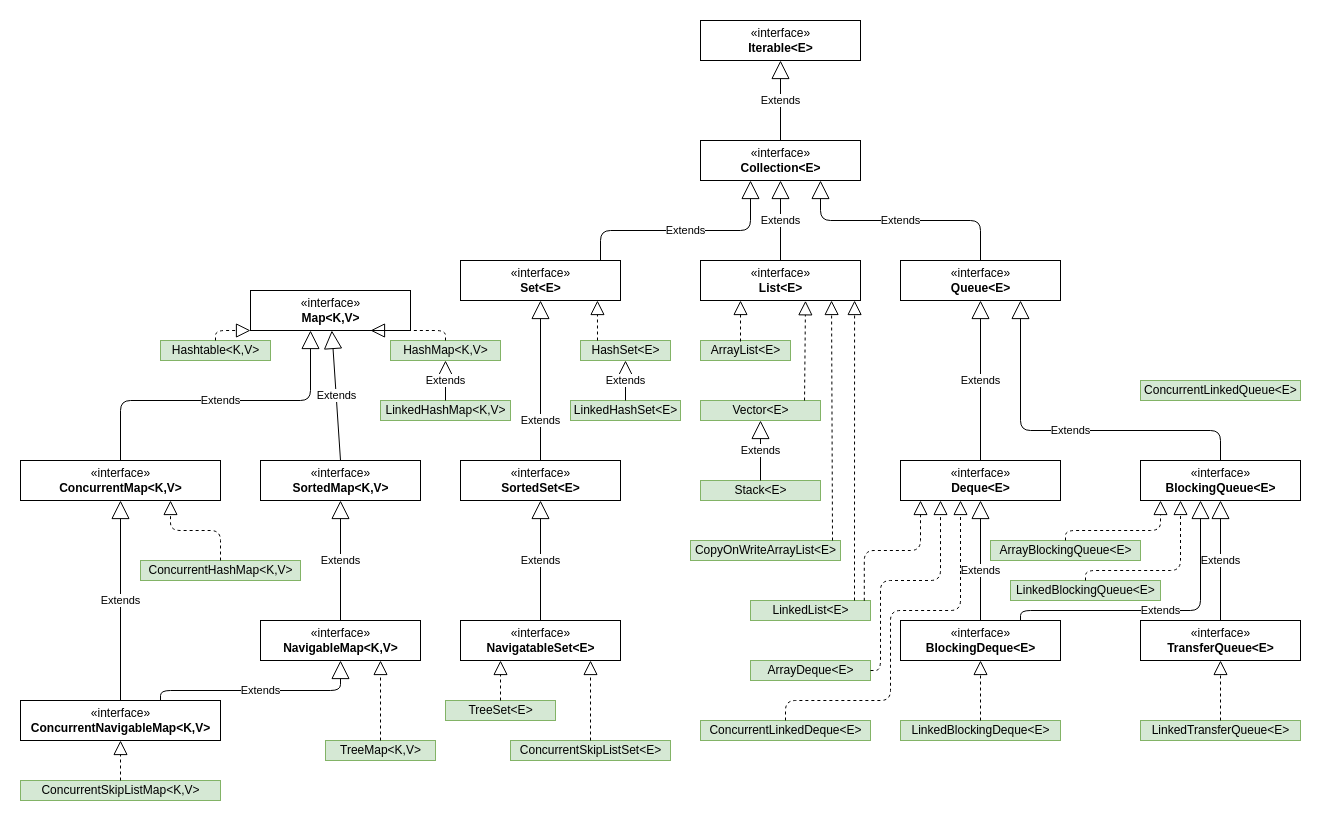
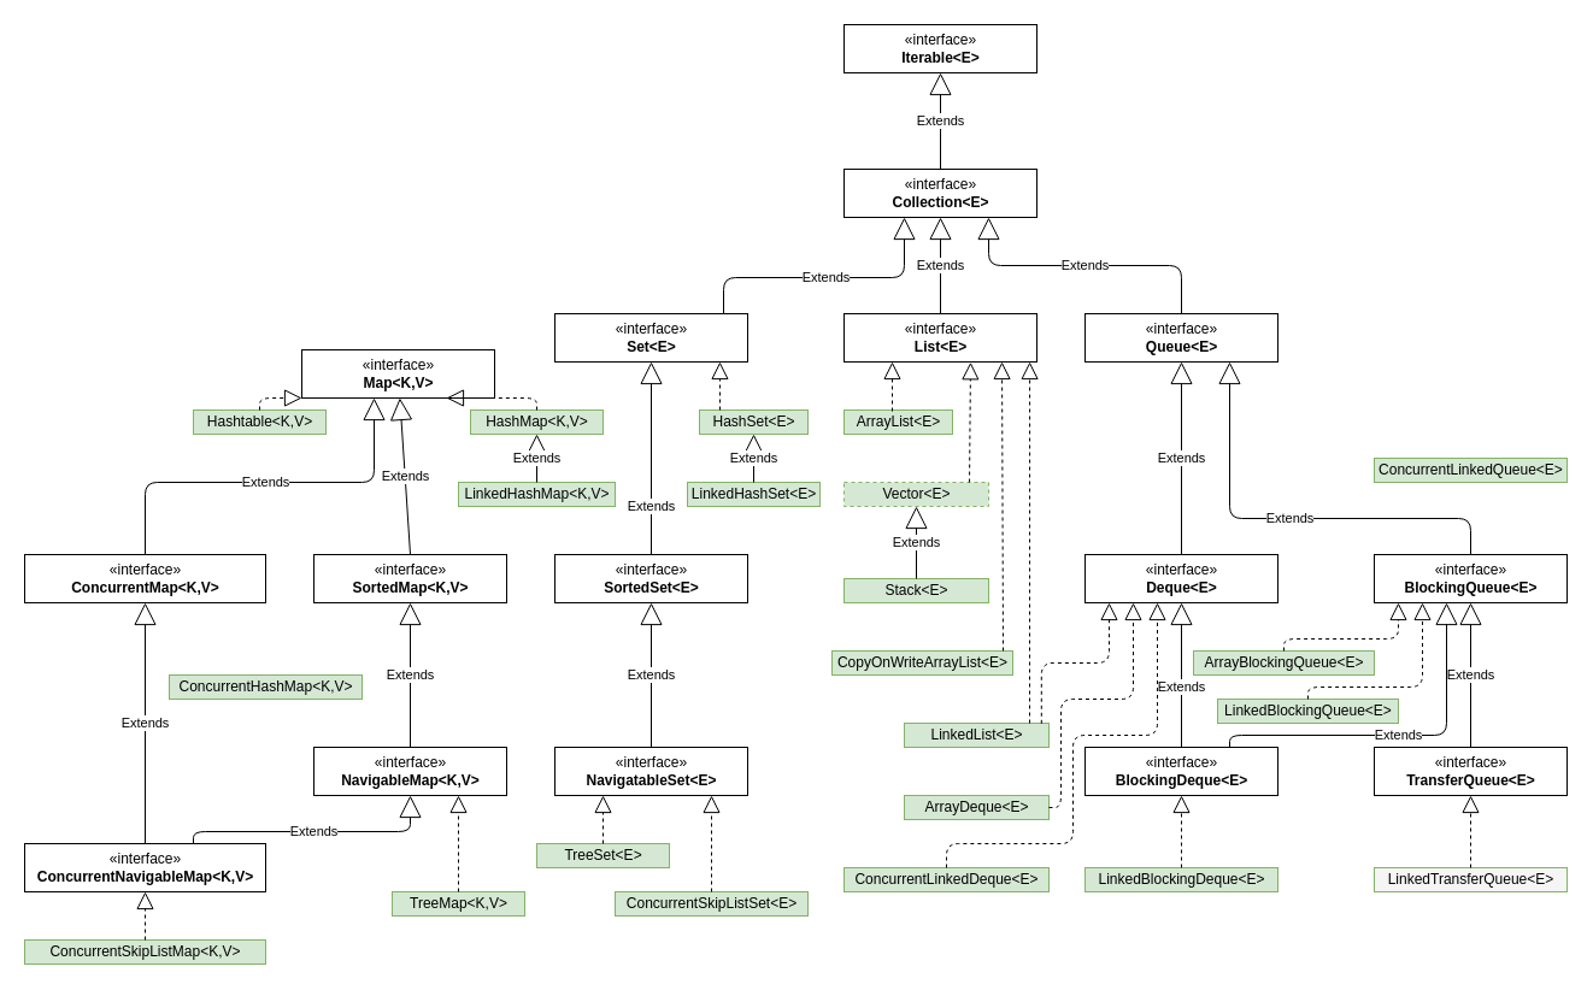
  <mxCell id="0" />
  <mxCell id="1" parent="0" />
  <mxCell id="2" value="«interface»&lt;br&gt;&lt;b&gt;Iterable&amp;lt;E&amp;gt;&lt;br&gt;&lt;/b&gt;" style="html=1;" parent="1" vertex="1"><mxGeometry x="700" y="20" width="160" height="40" as="geometry" /></mxCell>
  <mxCell id="3" value="«interface»&lt;br&gt;&lt;b&gt;Collection&amp;lt;E&amp;gt;&lt;/b&gt;" style="html=1;" parent="1" vertex="1"><mxGeometry x="700" y="140" width="160" height="40" as="geometry" /></mxCell>
  <mxCell id="4" value="«interface»&lt;br&gt;&lt;b&gt;Map&amp;lt;K,V&amp;gt;&lt;/b&gt;" style="html=1;" parent="1" vertex="1"><mxGeometry x="250" y="290" width="160" height="40" as="geometry" /></mxCell>
  <mxCell id="5" value="«interface»&lt;br&gt;&lt;b&gt;Set&amp;lt;E&amp;gt;&lt;/b&gt;" style="html=1;" parent="1" vertex="1"><mxGeometry x="460" y="260" width="160" height="40" as="geometry" /></mxCell>
  <mxCell id="6" value="«interface»&lt;br&gt;&lt;b&gt;List&amp;lt;E&amp;gt;&lt;/b&gt;" style="html=1;" parent="1" vertex="1"><mxGeometry x="700" y="260" width="160" height="40" as="geometry" /></mxCell>
  <mxCell id="7" value="«interface»&lt;br&gt;&lt;b&gt;Queue&amp;lt;E&amp;gt;&lt;/b&gt;" style="html=1;" parent="1" vertex="1"><mxGeometry x="900" y="260" width="160" height="40" as="geometry" /></mxCell>
  <mxCell id="8" value="Extends" style="endArrow=block;endSize=16;endFill=0;html=1;" parent="1" source="6" target="3" edge="1"><mxGeometry width="160" relative="1" as="geometry"><mxPoint x="770" y="360" as="sourcePoint" /><mxPoint x="930" y="360" as="targetPoint" /></mxGeometry></mxCell>
  <mxCell id="9" value="Extends" style="endArrow=block;endSize=16;endFill=0;html=1;entryX=0.5;entryY=1;entryDx=0;entryDy=0;" parent="1" source="3" target="2" edge="1"><mxGeometry width="160" relative="1" as="geometry"><mxPoint x="800" y="160" as="sourcePoint" /><mxPoint x="930" y="360" as="targetPoint" /></mxGeometry></mxCell>
  <mxCell id="10" value="Extends" style="endArrow=block;endSize=16;endFill=0;html=1;edgeStyle=orthogonalEdgeStyle;" parent="1" source="5" target="3" edge="1"><mxGeometry width="160" relative="1" as="geometry"><mxPoint x="560" y="370" as="sourcePoint" /><mxPoint x="740" y="210" as="targetPoint" /><Array as="points"><mxPoint x="600" y="230" /><mxPoint x="750" y="230" /></Array></mxGeometry></mxCell>
  <mxCell id="11" value="Extends" style="endArrow=block;endSize=16;endFill=0;html=1;exitX=0.5;exitY=0;exitDx=0;exitDy=0;edgeStyle=orthogonalEdgeStyle;entryX=0.75;entryY=1;entryDx=0;entryDy=0;" parent="1" source="7" target="3" edge="1"><mxGeometry width="160" relative="1" as="geometry"><mxPoint x="560" y="370" as="sourcePoint" /><mxPoint x="720" y="370" as="targetPoint" /></mxGeometry></mxCell>
  <mxCell id="12" value="«interface»&lt;br&gt;&lt;b&gt;ConcurrentMap&amp;lt;K,V&amp;gt;&lt;/b&gt;" style="html=1;" parent="1" vertex="1"><mxGeometry x="20" y="460" width="200" height="40" as="geometry" /></mxCell>
  <mxCell id="13" value="«interface»&lt;br&gt;&lt;b&gt;SortedMap&amp;lt;K,V&amp;gt;&lt;/b&gt;" style="html=1;" parent="1" vertex="1"><mxGeometry x="260" y="460" width="160" height="40" as="geometry" /></mxCell>
  <mxCell id="14" value="«interface»&lt;br&gt;&lt;b&gt;ConcurrentNavigableMap&amp;lt;K,V&amp;gt;&lt;/b&gt;" style="html=1;" parent="1" vertex="1"><mxGeometry x="20" y="700" width="200" height="40" as="geometry" /></mxCell>
  <mxCell id="15" value="«interface»&lt;br&gt;&lt;b&gt;NavigableMap&amp;lt;K,V&amp;gt;&lt;/b&gt;" style="html=1;" parent="1" vertex="1"><mxGeometry x="260" y="620" width="160" height="40" as="geometry" /></mxCell>
  <mxCell id="16" value="Extends" style="endArrow=block;endSize=16;endFill=0;html=1;exitX=0.5;exitY=0;exitDx=0;exitDy=0;" parent="1" source="13" target="4" edge="1"><mxGeometry width="160" relative="1" as="geometry"><mxPoint x="520" y="410" as="sourcePoint" /><mxPoint x="680" y="410" as="targetPoint" /></mxGeometry></mxCell>
  <mxCell id="17" value="Extends" style="endArrow=block;endSize=16;endFill=0;html=1;edgeStyle=orthogonalEdgeStyle;" parent="1" source="12" target="4" edge="1"><mxGeometry width="160" relative="1" as="geometry"><mxPoint x="350" y="470" as="sourcePoint" /><mxPoint x="350" y="350" as="targetPoint" /><Array as="points"><mxPoint x="120" y="400" /><mxPoint x="310" y="400" /></Array></mxGeometry></mxCell>
  <mxCell id="18" value="Extends" style="endArrow=block;endSize=16;endFill=0;html=1;exitX=0.5;exitY=0;exitDx=0;exitDy=0;" parent="1" source="15" target="13" edge="1"><mxGeometry width="160" relative="1" as="geometry"><mxPoint x="520" y="410" as="sourcePoint" /><mxPoint x="680" y="410" as="targetPoint" /></mxGeometry></mxCell>
  <mxCell id="19" value="Extends" style="endArrow=block;endSize=16;endFill=0;html=1;" parent="1" source="14" target="12" edge="1"><mxGeometry width="160" relative="1" as="geometry"><mxPoint x="520" y="410" as="sourcePoint" /><mxPoint x="680" y="410" as="targetPoint" /></mxGeometry></mxCell>
  <mxCell id="20" value="Extends" style="endArrow=block;endSize=16;endFill=0;html=1;edgeStyle=orthogonalEdgeStyle;" parent="1" source="14" target="15" edge="1"><mxGeometry width="160" relative="1" as="geometry"><mxPoint x="520" y="410" as="sourcePoint" /><mxPoint x="680" y="410" as="targetPoint" /><Array as="points"><mxPoint x="160" y="690" /><mxPoint x="340" y="690" /></Array></mxGeometry></mxCell>
  <mxCell id="21" value="«interface»&lt;br&gt;&lt;b&gt;SortedSet&amp;lt;E&amp;gt;&lt;/b&gt;" style="html=1;" parent="1" vertex="1"><mxGeometry x="460" y="460" width="160" height="40" as="geometry" /></mxCell>
  <mxCell id="22" value="«interface»&lt;br&gt;&lt;b&gt;NavigatableSet&amp;lt;E&amp;gt;&lt;/b&gt;" style="html=1;" parent="1" vertex="1"><mxGeometry x="460" y="620" width="160" height="40" as="geometry" /></mxCell>
  <mxCell id="23" value="Extends" style="endArrow=block;endSize=16;endFill=0;html=1;" parent="1" source="21" target="5" edge="1"><mxGeometry x="-0.5" width="160" relative="1" as="geometry"><mxPoint x="350" y="470" as="sourcePoint" /><mxPoint x="350" y="350" as="targetPoint" /><mxPoint as="offset" /></mxGeometry></mxCell>
  <mxCell id="24" value="Extends" style="endArrow=block;endSize=16;endFill=0;html=1;" parent="1" source="22" target="21" edge="1"><mxGeometry width="160" relative="1" as="geometry"><mxPoint x="360" y="480" as="sourcePoint" /><mxPoint x="360" y="360" as="targetPoint" /></mxGeometry></mxCell>
  <mxCell id="25" value="«interface»&lt;br&gt;&lt;b&gt;Deque&amp;lt;E&amp;gt;&lt;/b&gt;" style="html=1;" parent="1" vertex="1"><mxGeometry x="900" y="460" width="160" height="40" as="geometry" /></mxCell>
  <mxCell id="26" value="«interface»&lt;br&gt;&lt;b&gt;BlockingDeque&amp;lt;E&amp;gt;&lt;/b&gt;" style="html=1;" parent="1" vertex="1"><mxGeometry x="900" y="620" width="160" height="40" as="geometry" /></mxCell>
  <mxCell id="27" value="«interface»&lt;br&gt;&lt;b&gt;BlockingQueue&amp;lt;E&amp;gt;&lt;/b&gt;" style="html=1;" parent="1" vertex="1"><mxGeometry x="1140" y="460" width="160" height="40" as="geometry" /></mxCell>
  <mxCell id="28" value="«interface»&lt;br&gt;&lt;b&gt;TransferQueue&amp;lt;E&amp;gt;&lt;/b&gt;" style="html=1;" parent="1" vertex="1"><mxGeometry x="1140" y="620" width="160" height="40" as="geometry" /></mxCell>
  <mxCell id="29" value="Extends" style="endArrow=block;endSize=16;endFill=0;html=1;" parent="1" source="25" target="7" edge="1"><mxGeometry width="160" relative="1" as="geometry"><mxPoint x="590" y="470" as="sourcePoint" /><mxPoint x="590" y="350" as="targetPoint" /></mxGeometry></mxCell>
  <mxCell id="30" value="Extends" style="endArrow=block;endSize=16;endFill=0;html=1;" parent="1" source="26" target="25" edge="1"><mxGeometry x="-0.167" width="160" relative="1" as="geometry"><mxPoint x="990" y="470" as="sourcePoint" /><mxPoint x="990" y="480" as="targetPoint" /><mxPoint as="offset" /></mxGeometry></mxCell>
  <mxCell id="31" value="Extends" style="endArrow=block;endSize=16;endFill=0;html=1;entryX=0.75;entryY=1;entryDx=0;entryDy=0;edgeStyle=orthogonalEdgeStyle;" parent="1" source="27" target="7" edge="1"><mxGeometry width="160" relative="1" as="geometry"><mxPoint x="990" y="630" as="sourcePoint" /><mxPoint x="990" y="510" as="targetPoint" /><Array as="points"><mxPoint x="1220" y="430" /><mxPoint x="1020" y="430" /></Array></mxGeometry></mxCell>
  <mxCell id="32" value="Extends" style="endArrow=block;endSize=16;endFill=0;html=1;" parent="1" source="28" target="27" edge="1"><mxGeometry width="160" relative="1" as="geometry"><mxPoint x="1030" y="470" as="sourcePoint" /><mxPoint x="1030" y="350" as="targetPoint" /></mxGeometry></mxCell>
  <mxCell id="33" value="Extends" style="endArrow=block;endSize=16;endFill=0;html=1;edgeStyle=orthogonalEdgeStyle;" parent="1" source="26" target="27" edge="1"><mxGeometry width="160" relative="1" as="geometry"><mxPoint x="790" y="590" as="sourcePoint" /><mxPoint x="950" y="590" as="targetPoint" /><Array as="points"><mxPoint x="1020" y="610" /><mxPoint x="1200" y="610" /></Array></mxGeometry></mxCell>
  <mxCell id="34" value="ArrayList&amp;lt;E&amp;gt;" style="html=1;fillColor=#d5e8d4;strokeColor=#82b366;" parent="1" vertex="1"><mxGeometry x="700" y="340" width="90" height="20" as="geometry" /></mxCell>
  <mxCell id="35" value="" style="endArrow=block;dashed=1;endFill=0;endSize=12;html=1;entryX=0.25;entryY=1;entryDx=0;entryDy=0;" parent="1" target="6" edge="1"><mxGeometry width="160" relative="1" as="geometry"><mxPoint x="740" y="341" as="sourcePoint" /><mxPoint x="720" y="370" as="targetPoint" /></mxGeometry></mxCell>
- <mxCell id="36" value="Vector&amp;lt;E&amp;gt;" style="html=1;fillColor=#d5e8d4;strokeColor=#82b366;" parent="1" vertex="1"><mxGeometry x="700" y="400" width="120" height="20" as="geometry" /></mxCell>
+ <mxCell id="36" value="Vector&amp;lt;E&amp;gt;" style="html=1;fillColor=#d5e8d4;strokeColor=#82b366;dashed=1;" parent="1" vertex="1"><mxGeometry x="700" y="400" width="120" height="20" as="geometry" /></mxCell>
  <mxCell id="37" value="Stack&amp;lt;E&amp;gt;" style="html=1;fillColor=#d5e8d4;strokeColor=#82b366;" parent="1" vertex="1"><mxGeometry x="700" y="480" width="120" height="20" as="geometry" /></mxCell>
  <mxCell id="38" value="Extends" style="endArrow=block;endSize=16;endFill=0;html=1;" parent="1" source="37" target="36" edge="1"><mxGeometry width="160" relative="1" as="geometry"><mxPoint x="560" y="410" as="sourcePoint" /><mxPoint x="720" y="410" as="targetPoint" /><mxPoint as="offset" /></mxGeometry></mxCell>
  <mxCell id="39" value="CopyOnWriteArrayList&amp;lt;E&amp;gt;" style="html=1;fillColor=#d5e8d4;strokeColor=#82b366;" parent="1" vertex="1"><mxGeometry x="690" y="540" width="150" height="20" as="geometry" /></mxCell>
  <mxCell id="40" value="LinkedList&amp;lt;E&amp;gt;" style="html=1;fillColor=#d5e8d4;strokeColor=#82b366;" parent="1" vertex="1"><mxGeometry x="750" y="600" width="120" height="20" as="geometry" /></mxCell>
  <mxCell id="41" value="" style="endArrow=block;dashed=1;endFill=0;endSize=12;html=1;entryX=0.565;entryY=1.007;entryDx=0;entryDy=0;entryPerimeter=0;exitX=0.867;exitY=0;exitDx=0;exitDy=0;exitPerimeter=0;" parent="1" source="36" edge="1"><mxGeometry width="160" relative="1" as="geometry"><mxPoint x="805" y="380" as="sourcePoint" /><mxPoint x="805" y="300.28" as="targetPoint" /><Array as="points" /></mxGeometry></mxCell>
  <mxCell id="42" value="" style="endArrow=block;dashed=1;endFill=0;endSize=12;html=1;entryX=0.819;entryY=1;entryDx=0;entryDy=0;entryPerimeter=0;" parent="1" target="6" edge="1"><mxGeometry width="160" relative="1" as="geometry"><mxPoint x="832" y="540" as="sourcePoint" /><mxPoint x="832" y="340.84" as="targetPoint" /></mxGeometry></mxCell>
  <mxCell id="43" value="" style="endArrow=block;dashed=1;endFill=0;endSize=12;html=1;entryX=0.963;entryY=1;entryDx=0;entryDy=0;entryPerimeter=0;exitX=0.866;exitY=0;exitDx=0;exitDy=0;exitPerimeter=0;" parent="1" target="6" edge="1"><mxGeometry width="160" relative="1" as="geometry"><mxPoint x="854" y="600" as="sourcePoint" /><mxPoint x="854" y="340.28" as="targetPoint" /></mxGeometry></mxCell>
  <mxCell id="44" value="" style="endArrow=block;dashed=1;endFill=0;endSize=12;html=1;exitX=0.865;exitY=0.014;exitDx=0;exitDy=0;exitPerimeter=0;edgeStyle=orthogonalEdgeStyle;" parent="1" target="25" edge="1"><mxGeometry width="160" relative="1" as="geometry"><mxPoint x="863.8" y="600.28" as="sourcePoint" /><mxPoint x="930.029" y="500" as="targetPoint" /><Array as="points"><mxPoint x="864" y="550" /><mxPoint x="920" y="550" /></Array></mxGeometry></mxCell>
  <mxCell id="45" value="ConcurrentLinkedDeque&amp;lt;E&amp;gt;" style="html=1;fillColor=#d5e8d4;strokeColor=#82b366;" parent="1" vertex="1"><mxGeometry x="700" y="720" width="170" height="20" as="geometry" /></mxCell>
  <mxCell id="46" value="" style="endArrow=block;dashed=1;endFill=0;endSize=12;html=1;edgeStyle=orthogonalEdgeStyle;" parent="1" source="45" target="25" edge="1"><mxGeometry width="160" relative="1" as="geometry"><mxPoint x="730" y="550" as="sourcePoint" /><mxPoint x="890" y="550" as="targetPoint" /><Array as="points"><mxPoint x="785" y="700" /><mxPoint x="890" y="700" /><mxPoint x="890" y="610" /><mxPoint x="960" y="610" /></Array></mxGeometry></mxCell>
  <mxCell id="47" value="ConcurrentLinkedQueue&amp;lt;E&amp;gt;" style="html=1;fillColor=#d5e8d4;strokeColor=#82b366;" parent="1" vertex="1"><mxGeometry x="1140" y="380" width="160" height="20" as="geometry" /></mxCell>
  <mxCell id="48" value="ArrayBlockingQueue&amp;lt;E&amp;gt;" style="html=1;fillColor=#d5e8d4;strokeColor=#82b366;" parent="1" vertex="1"><mxGeometry x="990" y="540" width="150" height="20" as="geometry" /></mxCell>
  <mxCell id="49" value="LinkedBlockingQueue&amp;lt;E&amp;gt;" style="html=1;fillColor=#d5e8d4;strokeColor=#82b366;" parent="1" vertex="1"><mxGeometry x="1010" y="580" width="150" height="20" as="geometry" /></mxCell>
  <mxCell id="50" value="" style="endArrow=block;dashed=1;endFill=0;endSize=12;html=1;edgeStyle=orthogonalEdgeStyle;" parent="1" source="49" target="27" edge="1"><mxGeometry width="160" relative="1" as="geometry"><mxPoint x="670" y="510" as="sourcePoint" /><mxPoint x="830" y="510" as="targetPoint" /><Array as="points"><mxPoint x="1085" y="570" /><mxPoint x="1180" y="570" /></Array></mxGeometry></mxCell>
  <mxCell id="51" value="" style="endArrow=block;dashed=1;endFill=0;endSize=12;html=1;exitX=0.5;exitY=0;exitDx=0;exitDy=0;edgeStyle=orthogonalEdgeStyle;" parent="1" source="48" target="27" edge="1"><mxGeometry width="160" relative="1" as="geometry"><mxPoint x="670" y="510" as="sourcePoint" /><mxPoint x="1150" y="480" as="targetPoint" /><Array as="points"><mxPoint x="1065" y="530" /><mxPoint x="1160" y="530" /></Array></mxGeometry></mxCell>
  <mxCell id="52" value="LinkedBlockingDeque&amp;lt;E&amp;gt;" style="html=1;fillColor=#d5e8d4;strokeColor=#82b366;" parent="1" vertex="1"><mxGeometry x="900" y="720" width="160" height="20" as="geometry" /></mxCell>
  <mxCell id="53" value="" style="endArrow=block;dashed=1;endFill=0;endSize=12;html=1;" parent="1" source="52" target="26" edge="1"><mxGeometry width="160" relative="1" as="geometry"><mxPoint x="670" y="510" as="sourcePoint" /><mxPoint x="830" y="510" as="targetPoint" /></mxGeometry></mxCell>
- <mxCell id="54" value="LinkedTransferQueue&amp;lt;E&amp;gt;" style="html=1;fillColor=#d5e8d4;strokeColor=#82b366;" parent="1" vertex="1"><mxGeometry x="1140" y="720" width="160" height="20" as="geometry" /></mxCell>
+ <mxCell id="54" value="LinkedTransferQueue&amp;lt;E&amp;gt;" style="html=1;fillColor=#f5f5f5;strokeColor=#82b366;" parent="1" vertex="1"><mxGeometry x="1140" y="720" width="160" height="20" as="geometry" /></mxCell>
  <mxCell id="55" value="" style="endArrow=block;dashed=1;endFill=0;endSize=12;html=1;exitX=0.5;exitY=0;exitDx=0;exitDy=0;" parent="1" source="54" target="28" edge="1"><mxGeometry width="160" relative="1" as="geometry"><mxPoint x="670" y="510" as="sourcePoint" /><mxPoint x="830" y="510" as="targetPoint" /></mxGeometry></mxCell>
  <mxCell id="56" value="HashSet&amp;lt;E&amp;gt;" style="html=1;fillColor=#d5e8d4;strokeColor=#82b366;" parent="1" vertex="1"><mxGeometry x="580" y="340" width="90" height="20" as="geometry" /></mxCell>
  <mxCell id="57" value="LinkedHashSet&amp;lt;E&amp;gt;" style="html=1;fillColor=#d5e8d4;strokeColor=#82b366;" parent="1" vertex="1"><mxGeometry x="570" y="400" width="110" height="20" as="geometry" /></mxCell>
  <mxCell id="58" value="" style="endArrow=block;dashed=1;endFill=0;endSize=12;html=1;entryX=0.856;entryY=1;entryDx=0;entryDy=0;entryPerimeter=0;" parent="1" target="5" edge="1"><mxGeometry width="160" relative="1" as="geometry"><mxPoint x="597" y="340" as="sourcePoint" /><mxPoint x="810" y="370" as="targetPoint" /></mxGeometry></mxCell>
  <mxCell id="59" value="Extends" style="endArrow=block;endSize=16;endFill=0;html=1;entryX=0.5;entryY=1;entryDx=0;entryDy=0;exitX=0.5;exitY=0;exitDx=0;exitDy=0;" parent="1" source="57" target="56" edge="1"><mxGeometry width="160" relative="1" as="geometry"><mxPoint x="650" y="370" as="sourcePoint" /><mxPoint x="810" y="370" as="targetPoint" /></mxGeometry></mxCell>
  <mxCell id="60" value="HashMap&amp;lt;K,V&amp;gt;" style="html=1;fillColor=#d5e8d4;strokeColor=#82b366;" parent="1" vertex="1"><mxGeometry x="390" y="340" width="110" height="20" as="geometry" /></mxCell>
  <mxCell id="61" value="LinkedHashMap&amp;lt;K,V&amp;gt;" style="html=1;fillColor=#d5e8d4;strokeColor=#82b366;" parent="1" vertex="1"><mxGeometry x="380" y="400" width="130" height="20" as="geometry" /></mxCell>
  <mxCell id="62" value="Extends" style="endArrow=block;endSize=16;endFill=0;html=1;entryX=0.5;entryY=1;entryDx=0;entryDy=0;" parent="1" source="61" target="60" edge="1"><mxGeometry width="160" relative="1" as="geometry"><mxPoint x="650" y="370" as="sourcePoint" /><mxPoint x="810" y="370" as="targetPoint" /></mxGeometry></mxCell>
  <mxCell id="63" value="" style="endArrow=block;dashed=1;endFill=0;endSize=12;html=1;edgeStyle=orthogonalEdgeStyle;entryX=0.75;entryY=1;entryDx=0;entryDy=0;" parent="1" source="60" target="4" edge="1"><mxGeometry width="160" relative="1" as="geometry"><mxPoint x="650" y="370" as="sourcePoint" /><mxPoint x="810" y="370" as="targetPoint" /><Array as="points"><mxPoint x="445" y="330" /><mxPoint x="380" y="330" /></Array></mxGeometry></mxCell>
  <mxCell id="64" value="Hashtable&amp;lt;K,V&amp;gt;" style="html=1;fillColor=#d5e8d4;strokeColor=#82b366;" parent="1" vertex="1"><mxGeometry x="160" y="340" width="110" height="20" as="geometry" /></mxCell>
  <mxCell id="65" value="" style="endArrow=block;dashed=1;endFill=0;endSize=12;html=1;edgeStyle=orthogonalEdgeStyle;" parent="1" source="64" target="4" edge="1"><mxGeometry width="160" relative="1" as="geometry"><mxPoint x="650" y="370" as="sourcePoint" /><mxPoint x="810" y="370" as="targetPoint" /><Array as="points"><mxPoint x="215" y="330" /><mxPoint x="280" y="330" /></Array></mxGeometry></mxCell>
  <mxCell id="66" value="ConcurrentHashMap&amp;lt;K,V&amp;gt;" style="html=1;fillColor=#d5e8d4;strokeColor=#82b366;" parent="1" vertex="1"><mxGeometry x="140" y="560" width="160" height="20" as="geometry" /></mxCell>
  <mxCell id="67" value="ConcurrentSkipListSet&amp;lt;E&amp;gt;" style="html=1;fillColor=#d5e8d4;strokeColor=#82b366;" parent="1" vertex="1"><mxGeometry x="510" y="740" width="160" height="20" as="geometry" /></mxCell>
  <mxCell id="68" value="TreeSet&amp;lt;E&amp;gt;" style="html=1;fillColor=#d5e8d4;strokeColor=#82b366;" parent="1" vertex="1"><mxGeometry x="445" y="700" width="110" height="20" as="geometry" /></mxCell>
  <mxCell id="69" value="" style="endArrow=block;dashed=1;endFill=0;endSize=12;html=1;entryX=0.25;entryY=1;entryDx=0;entryDy=0;" parent="1" source="68" target="22" edge="1"><mxGeometry width="160" relative="1" as="geometry"><mxPoint x="490" y="720" as="sourcePoint" /><mxPoint x="513" y="661" as="targetPoint" /></mxGeometry></mxCell>
  <mxCell id="70" value="" style="endArrow=block;dashed=1;endFill=0;endSize=12;html=1;" parent="1" source="67" edge="1"><mxGeometry width="160" relative="1" as="geometry"><mxPoint x="650" y="370" as="sourcePoint" /><mxPoint x="590" y="660" as="targetPoint" /></mxGeometry></mxCell>
  <mxCell id="71" value="TreeMap&amp;lt;K,V&amp;gt;" style="html=1;fillColor=#d5e8d4;strokeColor=#82b366;" parent="1" vertex="1"><mxGeometry x="325" y="740" width="110" height="20" as="geometry" /></mxCell>
  <mxCell id="72" value="" style="endArrow=block;dashed=1;endFill=0;endSize=12;html=1;entryX=0.75;entryY=1;entryDx=0;entryDy=0;" parent="1" source="71" target="15" edge="1"><mxGeometry width="160" relative="1" as="geometry"><mxPoint x="650" y="370" as="sourcePoint" /><mxPoint x="810" y="370" as="targetPoint" /></mxGeometry></mxCell>
- <mxCell id="73" value="" style="endArrow=block;dashed=1;endFill=0;endSize=12;html=1;edgeStyle=orthogonalEdgeStyle;" parent="1" source="66" target="12" edge="1"><mxGeometry width="160" relative="1" as="geometry"><mxPoint x="180" y="557" as="sourcePoint" /><mxPoint x="170" y="490" as="targetPoint" /><Array as="points"><mxPoint x="220" y="530" /><mxPoint x="170" y="530" /></Array></mxGeometry></mxCell>
  <mxCell id="74" value="ConcurrentSkipListMap&amp;lt;K,V&amp;gt;" style="html=1;fillColor=#d5e8d4;strokeColor=#82b366;" parent="1" vertex="1"><mxGeometry x="20" y="780" width="200" height="20" as="geometry" /></mxCell>
  <mxCell id="75" value="" style="endArrow=block;dashed=1;endFill=0;endSize=12;html=1;" parent="1" source="74" target="14" edge="1"><mxGeometry width="160" relative="1" as="geometry"><mxPoint y="590" as="sourcePoint" x="620" /><mxPoint x="780" y="590" as="targetPoint" /></mxGeometry></mxCell>
  <mxCell id="76" value="ArrayDeque&amp;lt;E&amp;gt;" style="html=1;fillColor=#d5e8d4;strokeColor=#82b366;" parent="1" vertex="1"><mxGeometry x="750" y="660" width="120" height="20" as="geometry" /></mxCell>
  <mxCell id="77" value="" style="endArrow=block;dashed=1;endFill=0;endSize=12;html=1;edgeStyle=orthogonalEdgeStyle;" parent="1" source="76" target="25" edge="1"><mxGeometry width="160" relative="1" as="geometry"><mxPoint x="660" y="420" as="sourcePoint" /><mxPoint x="820" y="420" as="targetPoint" /><Array as="points"><mxPoint x="880" y="670" /><mxPoint x="880" y="580" /><mxPoint x="940" y="580" /></Array></mxGeometry></mxCell>
